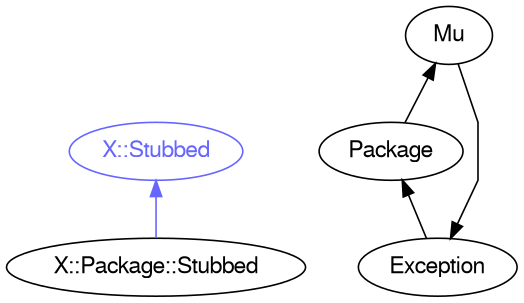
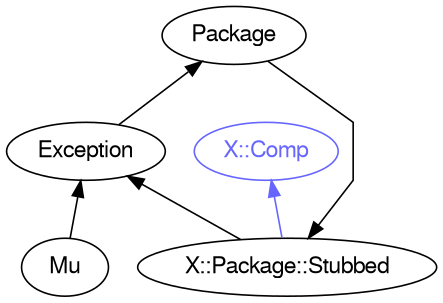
  digraph {
    rankdir=BT
    splines=polyline
    node [color="#000000" fontcolor="#000000" fontname=FreeSans]
    edge [color="#000000"]
    "X::Package::Stubbed"
    Exception
-   "X::Comp" [color="#6666FF" fontcolor="#6666FF" label="X::Stubbed"]
+   "X::Comp" [color="#6666FF" fontcolor="#6666FF"]
    n4 [label=Package]
    Mu
+   "X::Package::Stubbed" -> Exception
    "X::Package::Stubbed" -> "X::Comp" [color="#6666FF"]
    Exception -> n4
-   n4 -> Mu
+   n4 -> "X::Package::Stubbed"
    Mu -> Exception
  }
